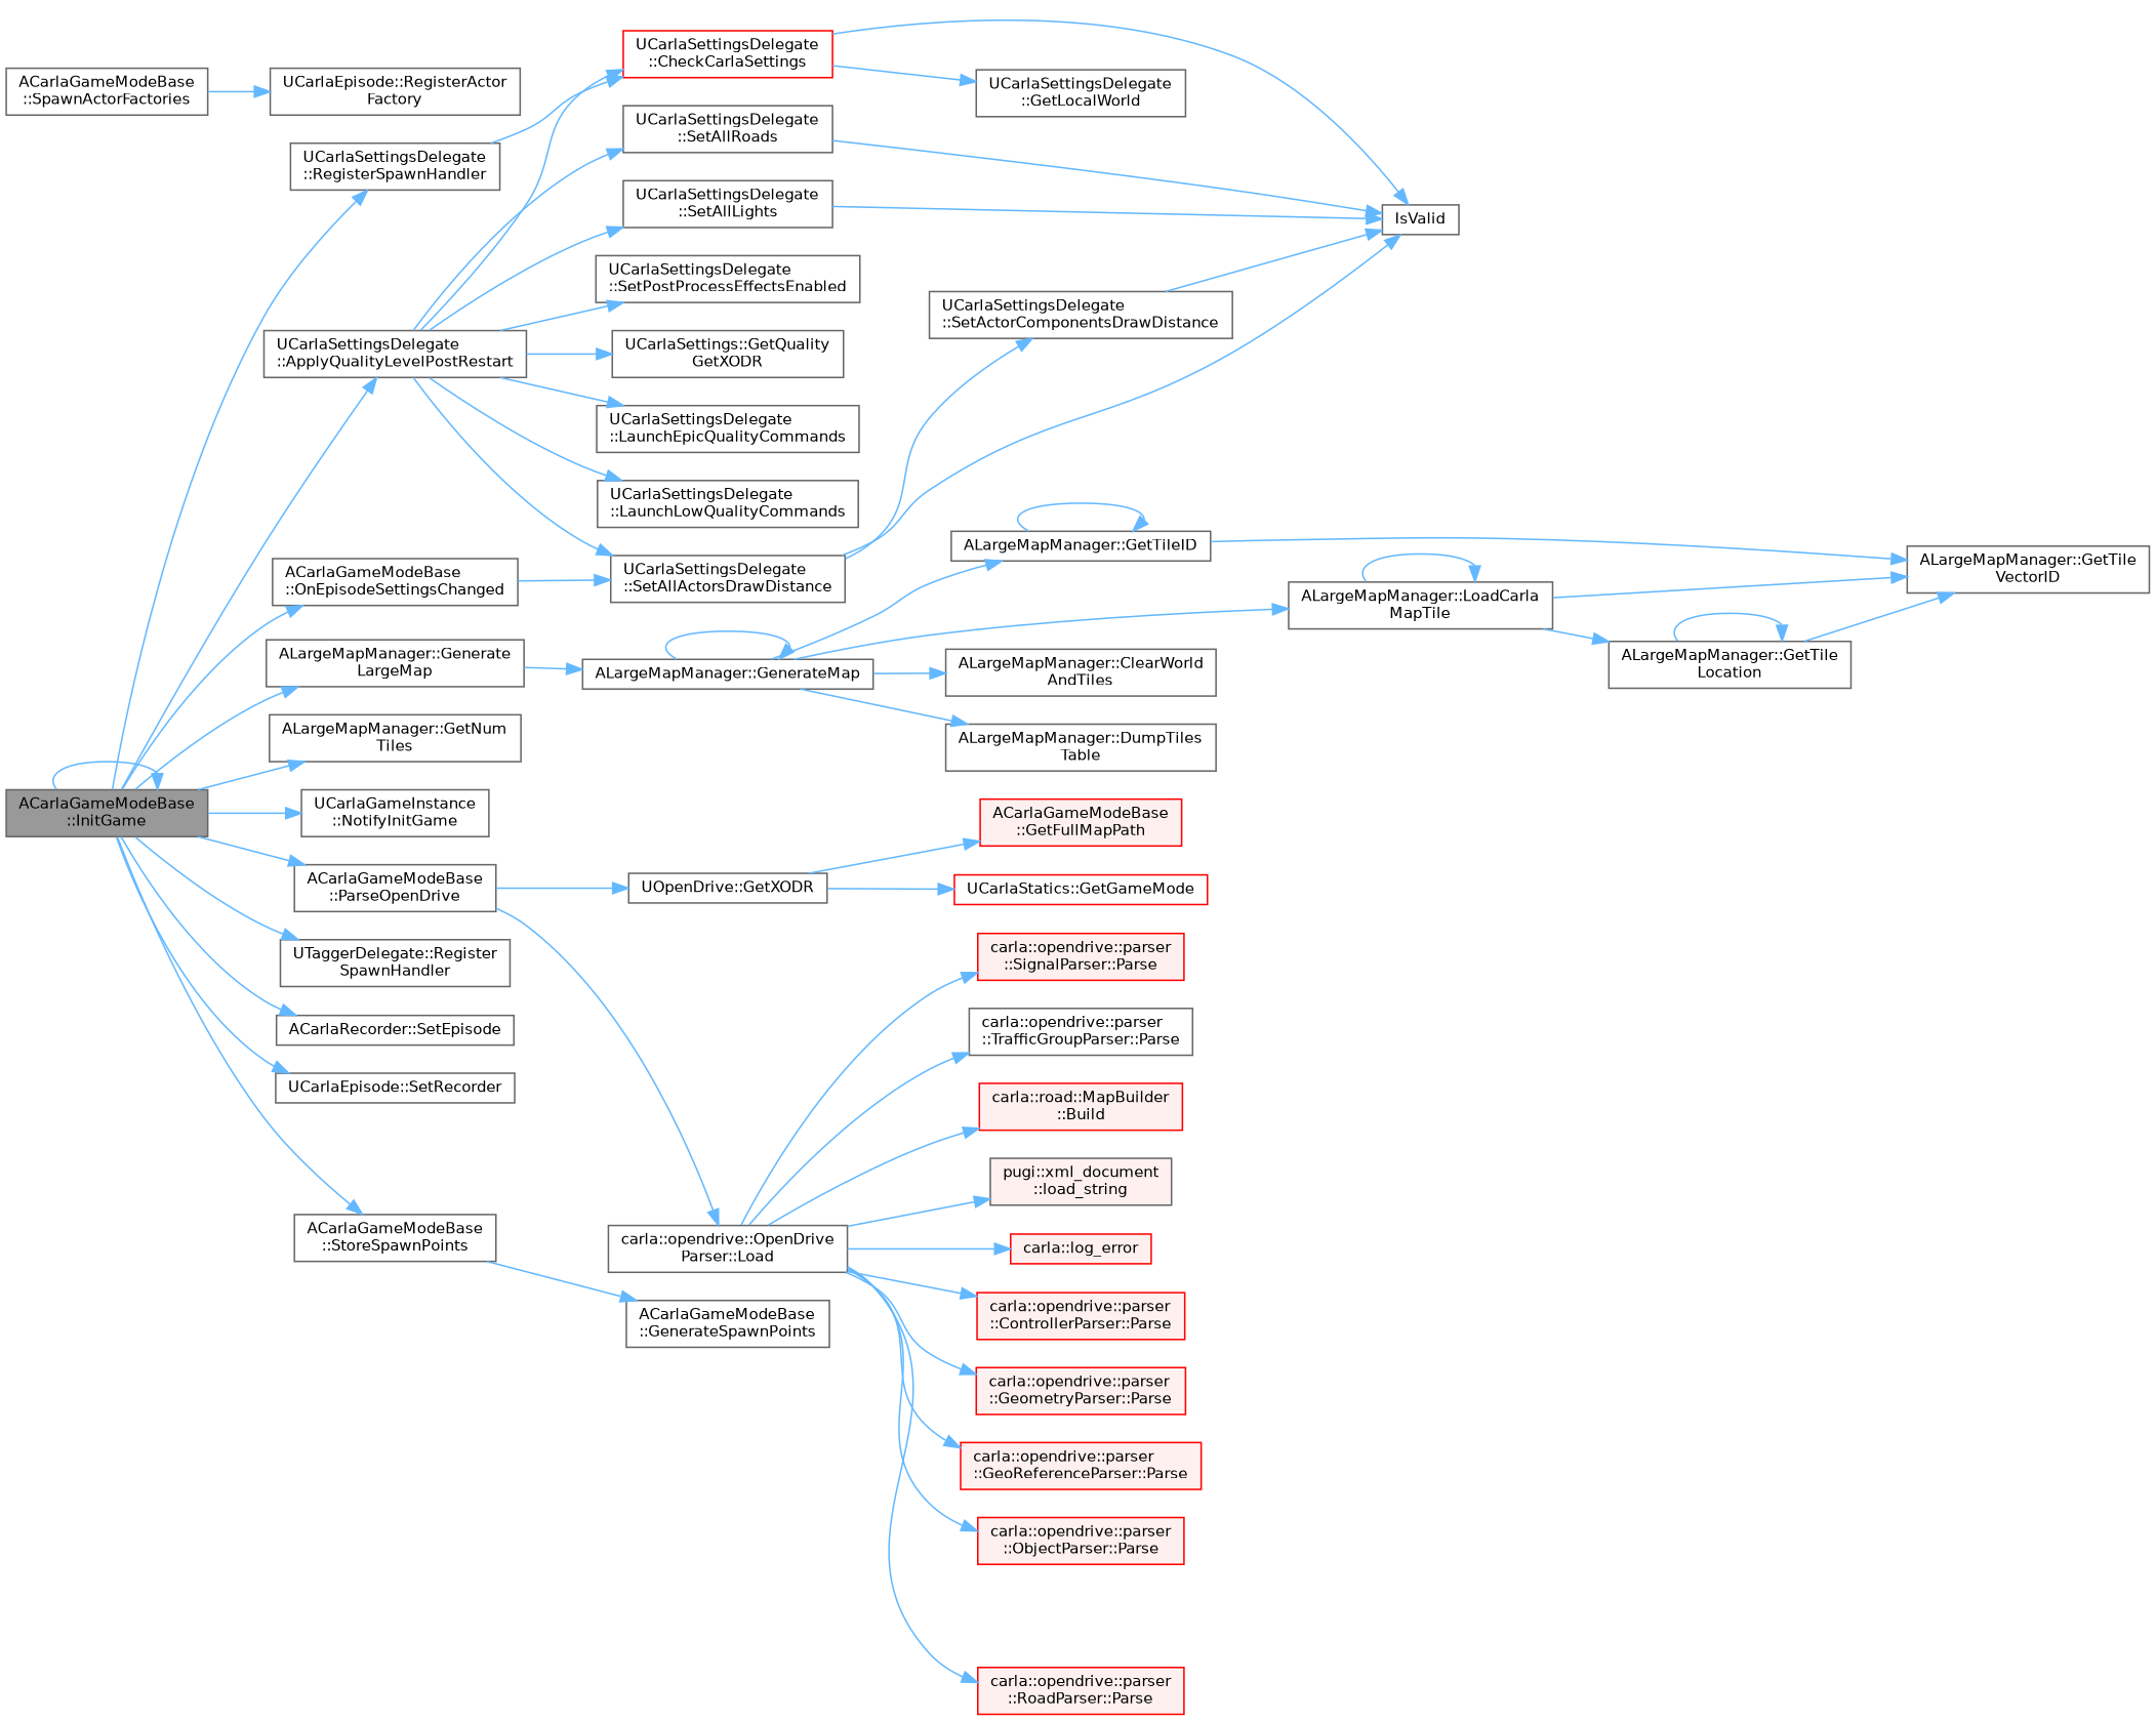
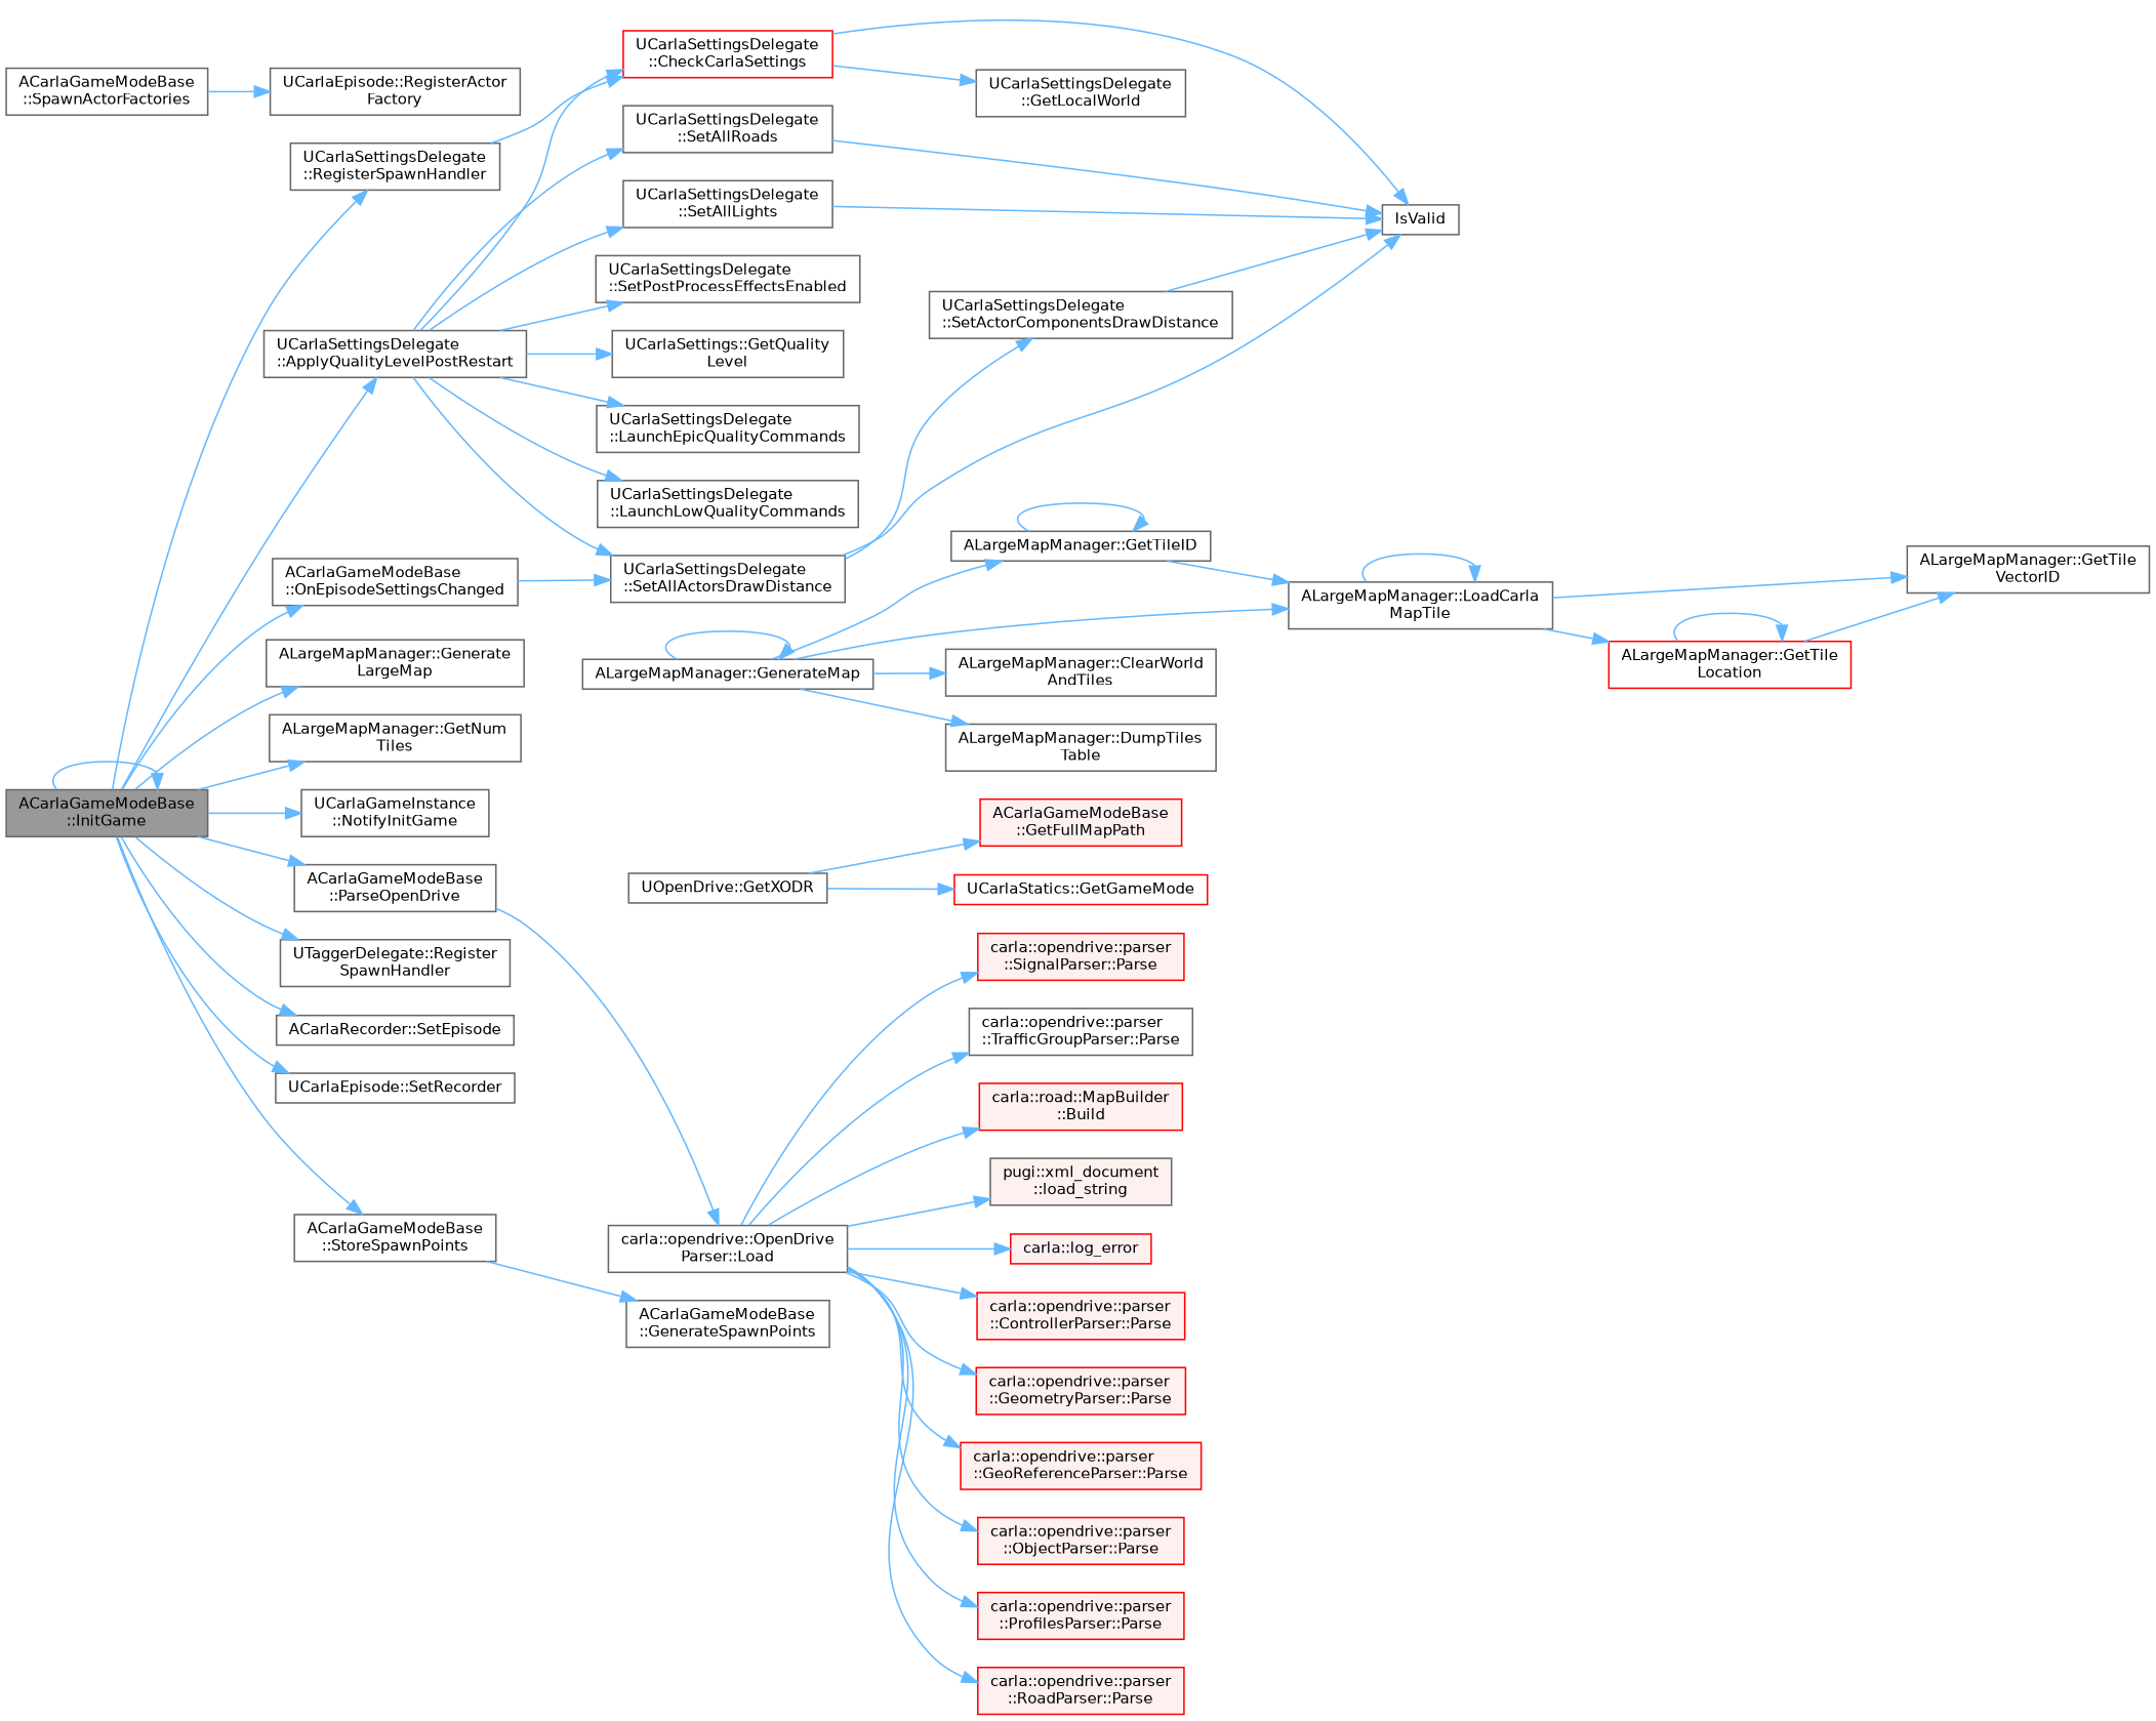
  digraph {
    rankdir=LR
    node [color=grey40 fillcolor=white fontname=Helvetica fontsize=10 shape=box style=filled]
    edge [color=steelblue1 fontname=Helvetica fontsize=10 labelfontname=Helvetica labelfontsize=10 style=solid]
    n1 [color=gray40 fillcolor=grey60 fontcolor=black height=0.2 label="ACarlaGameModeBase\l::InitGame" width=0.4]
    n2 [height=0.2 label="UCarlaSettingsDelegate\l::ApplyQualityLevelPostRestart" width=0.4]
    n3 [height=0.2 label="ALargeMapManager::Generate\lLargeMap" width=0.4]
    n4 [height=0.2 label="ALargeMapManager::GetNum\lTiles" width=0.4]
    n5 [height=0.2 label="UCarlaGameInstance\l::NotifyInitGame" width=0.4]
    n6 [height=0.2 label="ACarlaGameModeBase\l::OnEpisodeSettingsChanged" width=0.4]
    n7 [height=0.2 label="ACarlaGameModeBase\l::ParseOpenDrive" width=0.4]
    n8 [height=0.2 label="UCarlaSettingsDelegate\l::RegisterSpawnHandler" width=0.4]
    n9 [height=0.2 label="UTaggerDelegate::Register\lSpawnHandler" width=0.4]
    n10 [height=0.2 label="ACarlaRecorder::SetEpisode" width=0.4]
    n11 [height=0.2 label="UCarlaEpisode::SetRecorder" width=0.4]
    n12 [height=0.2 label="ACarlaGameModeBase\l::StoreSpawnPoints" width=0.4]
    n13 [color=red height=0.2 label="UCarlaSettingsDelegate\l::CheckCarlaSettings" width=0.4]
-   n14 [height=0.2 label="UCarlaSettings::GetQuality\lGetXODR" width=0.4]
+   n14 [height=0.2 label="UCarlaSettings::GetQuality\lLevel" width=0.4]
    n15 [height=0.2 label="UCarlaSettingsDelegate\l::LaunchEpicQualityCommands" width=0.4]
    n16 [height=0.2 label="UCarlaSettingsDelegate\l::LaunchLowQualityCommands" width=0.4]
    n17 [height=0.2 label="UCarlaSettingsDelegate\l::SetAllActorsDrawDistance" width=0.4]
    n18 [height=0.2 label="UCarlaSettingsDelegate\l::SetAllLights" width=0.4]
    n19 [height=0.2 label="UCarlaSettingsDelegate\l::SetAllRoads" width=0.4]
    n20 [height=0.2 label="UCarlaSettingsDelegate\l::SetPostProcessEffectsEnabled" width=0.4]
    n21 [height=0.2 label="ALargeMapManager::GenerateMap" width=0.4]
    n22 [height=0.2 label="UOpenDrive::GetXODR" width=0.4]
    n23 [height=0.2 label="carla::opendrive::OpenDrive\lParser::Load" width=0.4]
    n24 [height=0.2 label="ACarlaGameModeBase\l::SpawnActorFactories" width=0.4]
    n25 [height=0.2 label="UCarlaEpisode::RegisterActor\lFactory" width=0.4]
    n26 [height=0.2 label="ACarlaGameModeBase\l::GenerateSpawnPoints" width=0.4]
    n27 [height=0.2 label="UCarlaSettingsDelegate\l::GetLocalWorld" width=0.4]
    n28 [height=0.2 label=IsValid width=0.4]
    n29 [height=0.2 label="UCarlaSettingsDelegate\l::SetActorComponentsDrawDistance" width=0.4]
    n30 [height=0.2 label="ALargeMapManager::ClearWorld\lAndTiles" width=0.4]
    n31 [height=0.2 label="ALargeMapManager::DumpTiles\lTable" width=0.4]
    n32 [height=0.2 label="ALargeMapManager::GetTileID" width=0.4]
    n33 [height=0.2 label="ALargeMapManager::LoadCarla\lMapTile" width=0.4]
    n34 [height=0.2 label="ALargeMapManager::GetTile\lVectorID" width=0.4]
-   n35 [height=0.2 label="ALargeMapManager::GetTile\lLocation" width=0.4]
+   n35 [color=red height=0.2 label="ALargeMapManager::GetTile\lLocation" width=0.4]
    n36 [color=red fillcolor="#FFF0F0" height=0.2 label="ACarlaGameModeBase\l::GetFullMapPath" width=0.4]
    n37 [color=red height=0.2 label="UCarlaStatics::GetGameMode" width=0.4]
    n38 [color=red fillcolor="#FFF0F0" height=0.2 label="carla::road::MapBuilder\l::Build" width=0.4]
    n39 [fillcolor="#FFF0F0" height=0.2 label="pugi::xml_document\l::load_string" width=0.4]
    n40 [color=red fillcolor="#FFF0F0" height=0.2 label="carla::log_error" width=0.4]
    n41 [color=red fillcolor="#FFF0F0" height=0.2 label="carla::opendrive::parser\l::ControllerParser::Parse" width=0.4]
    n42 [color=red fillcolor="#FFF0F0" height=0.2 label="carla::opendrive::parser\l::GeometryParser::Parse" width=0.4]
    n43 [color=red fillcolor="#FFF0F0" height=0.2 label="carla::opendrive::parser\l::GeoReferenceParser::Parse" width=0.4]
    n44 [color=red fillcolor="#FFF0F0" height=0.2 label="carla::opendrive::parser\l::ObjectParser::Parse" width=0.4]
+   n45 [color=red fillcolor="#FFF0F0" height=0.2 label="carla::opendrive::parser\l::ProfilesParser::Parse" width=0.4]
    n46 [color=red fillcolor="#FFF0F0" height=0.2 label="carla::opendrive::parser\l::RoadParser::Parse" width=0.4]
    n47 [color=red fillcolor="#FFF0F0" height=0.2 label="carla::opendrive::parser\l::SignalParser::Parse" width=0.4]
    n48 [height=0.2 label="carla::opendrive::parser\l::TrafficGroupParser::Parse" width=0.4]
    n1 -> n1
    n1 -> n2
    n1 -> n3
    n1 -> n4
    n1 -> n5
    n1 -> n6
    n1 -> n7
    n1 -> n8
    n1 -> n9
    n1 -> n10
    n1 -> n11
    n1 -> n12
    n2 -> n13
    n2 -> n14
    n2 -> n15
    n2 -> n16
    n2 -> n17
    n2 -> n18
    n2 -> n19
    n2 -> n20
-   n3 -> n21
    n6 -> n17
-   n7 -> n22
    n7 -> n23
    n8 -> n13
    n12 -> n26
    n13 -> n27
    n13 -> n28
    n17 -> n28
    n17 -> n29
    n18 -> n28
    n19 -> n28
    n21 -> n21
    n21 -> n30
    n21 -> n31
    n21 -> n32
    n21 -> n33
    n22 -> n36
    n22 -> n37
    n23 -> n38
    n23 -> n39
    n23 -> n40
    n23 -> n41
    n23 -> n42
    n23 -> n43
    n23 -> n44
+   n23 -> n45
    n23 -> n46
    n23 -> n47
    n23 -> n48
    n24 -> n25
    n29 -> n28
    n32 -> n32
-   n32 -> n34
+   n32 -> n33
    n33 -> n33
    n33 -> n34
    n33 -> n35
    n35 -> n34
    n35 -> n35
  }
